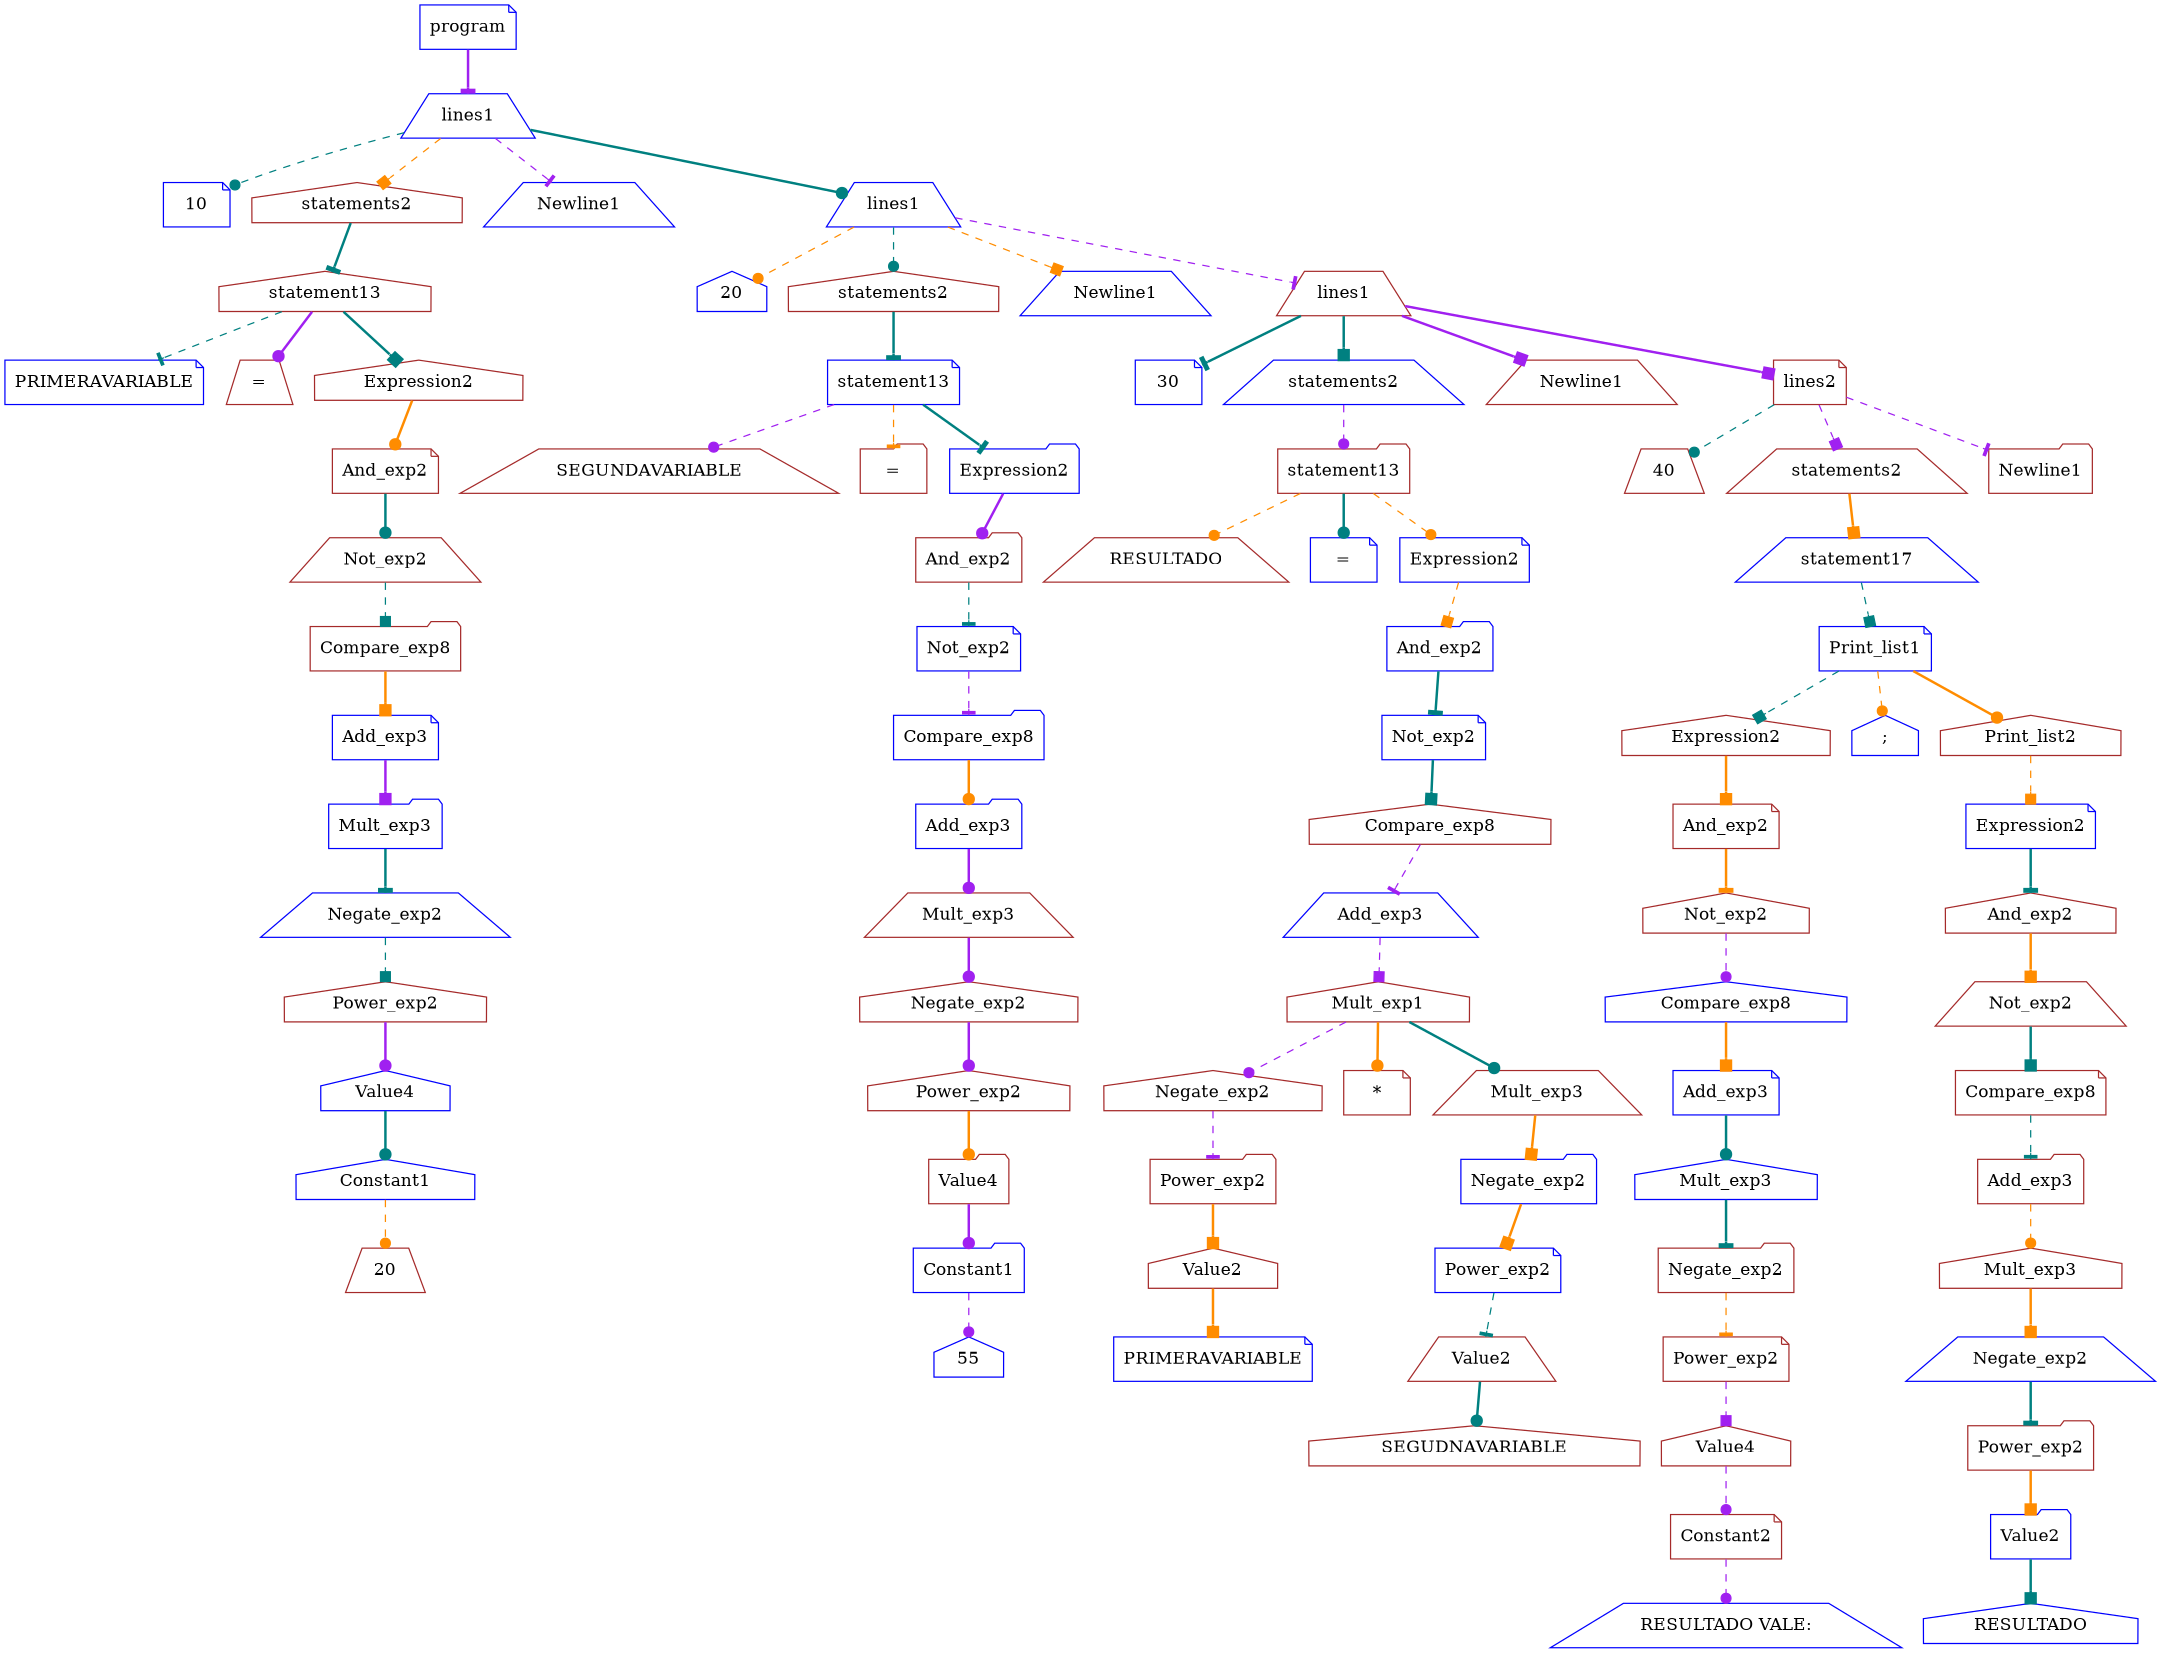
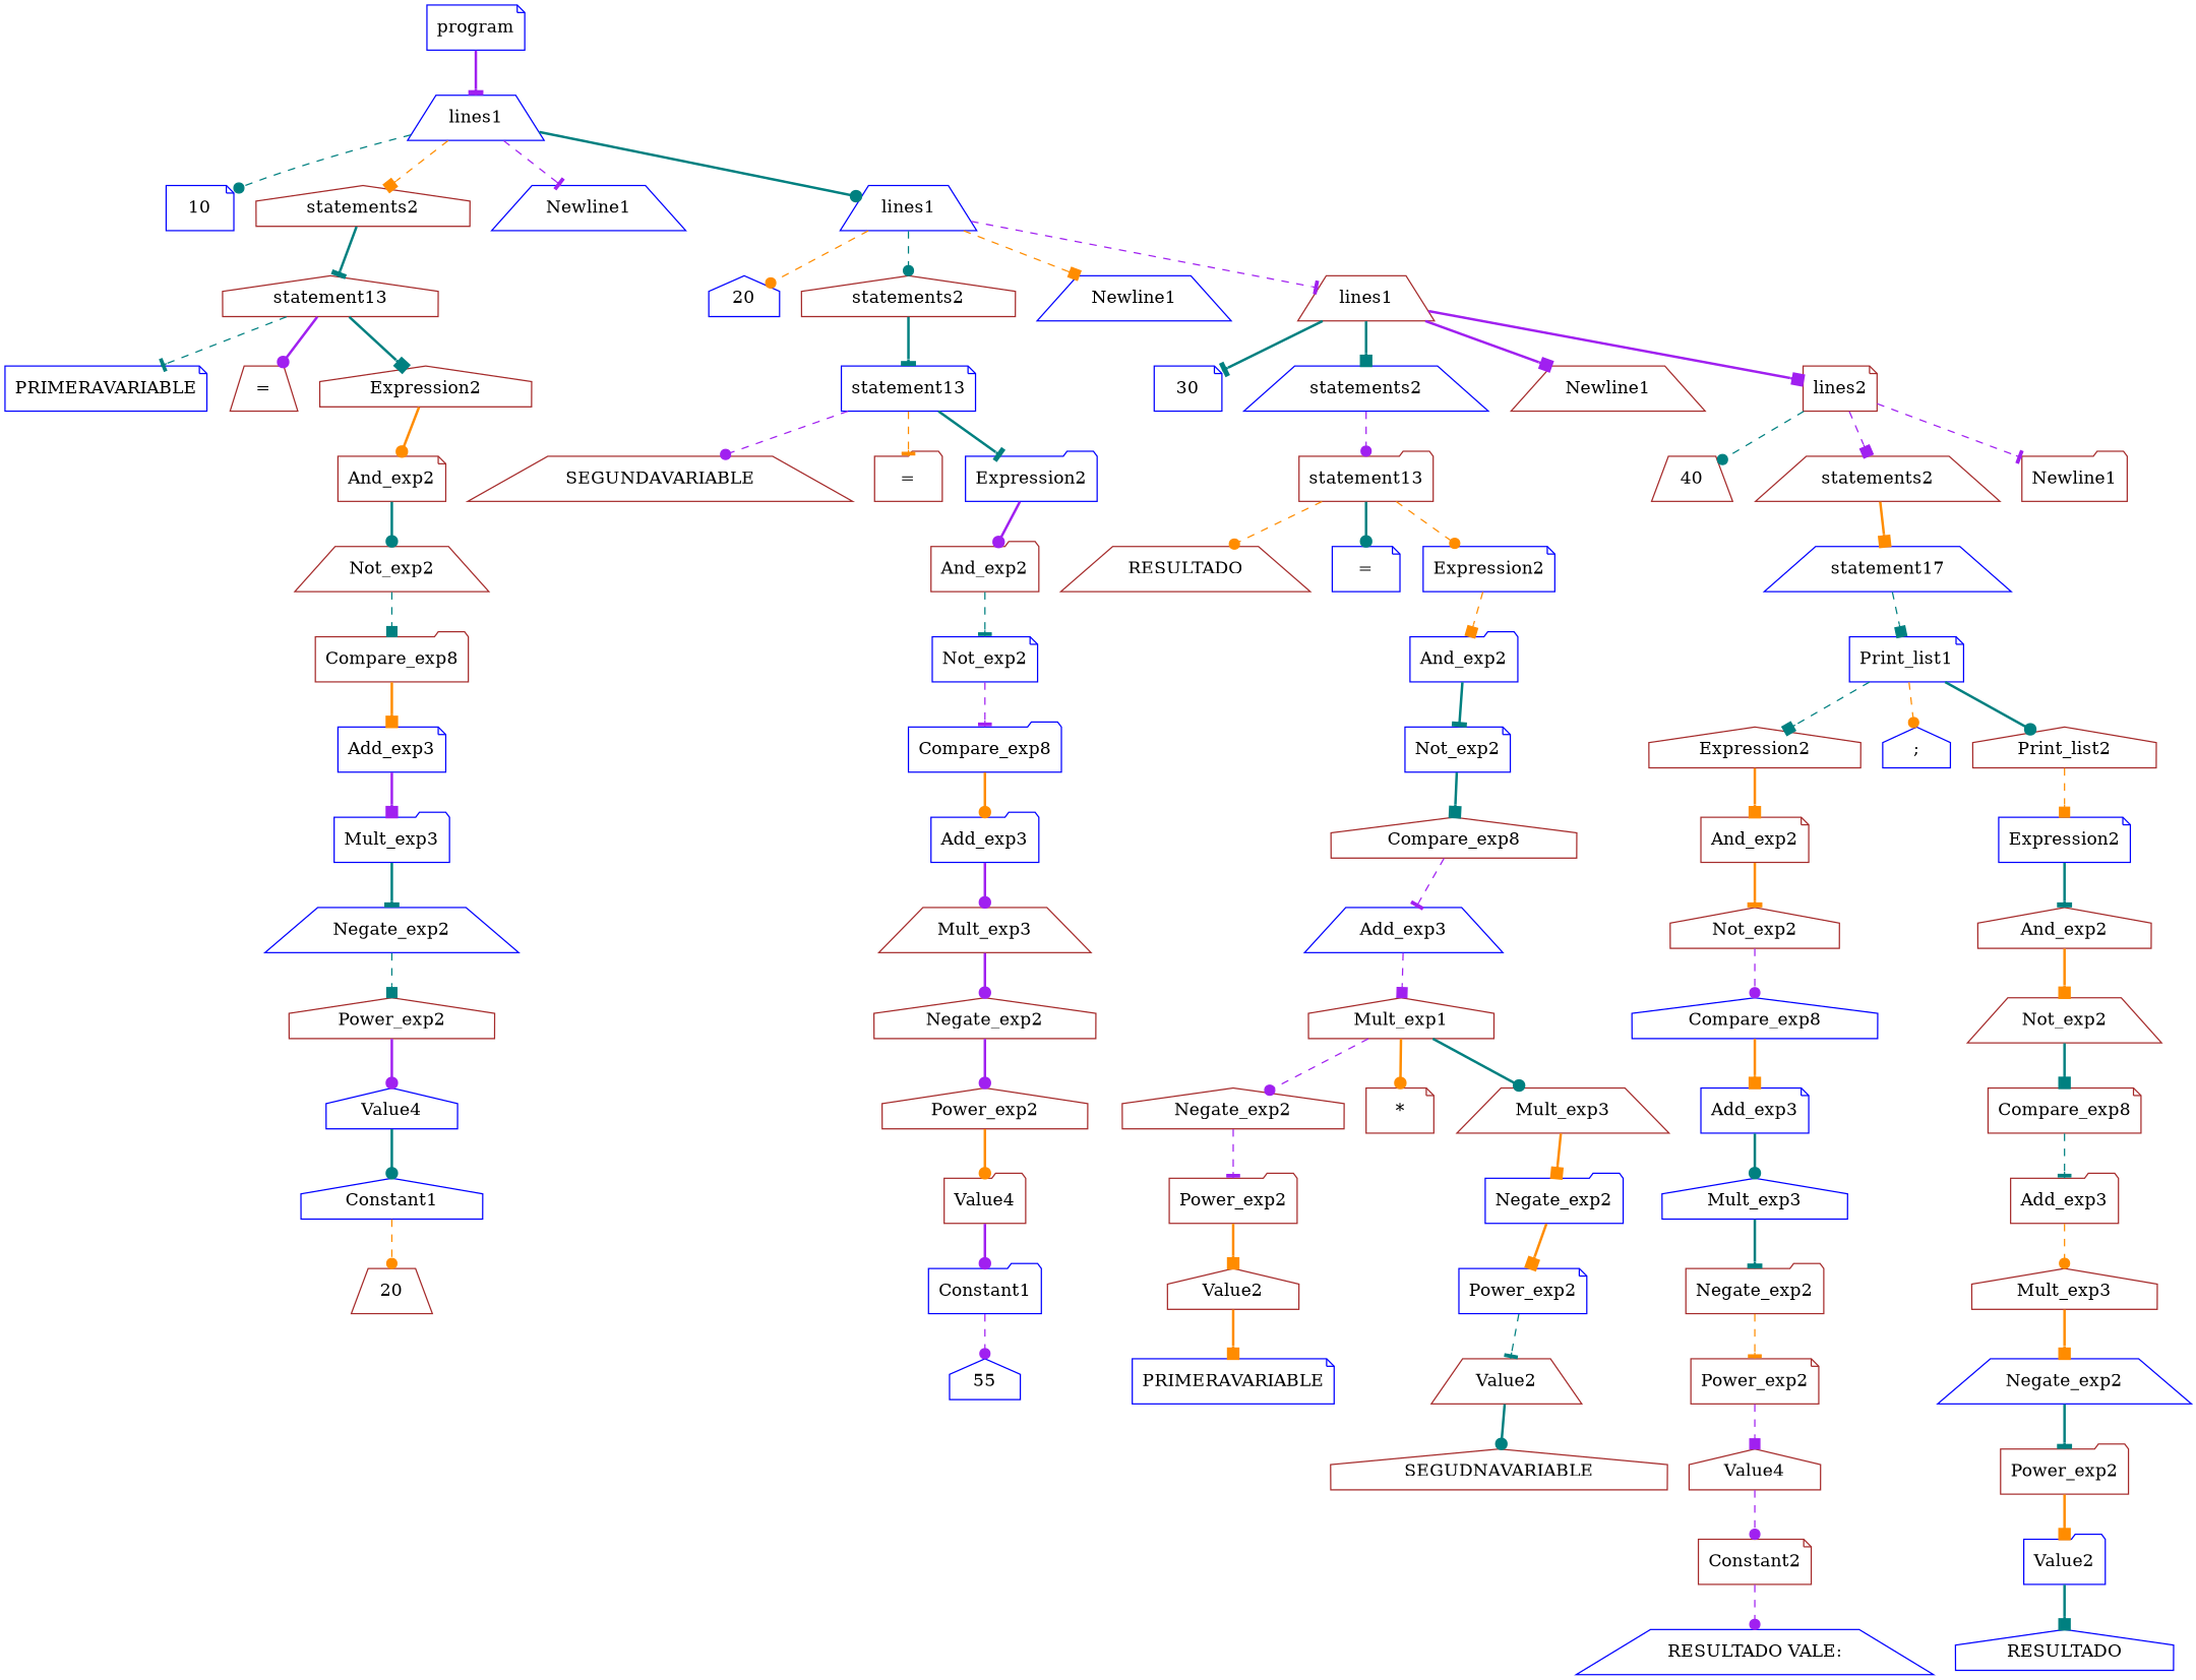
  digraph {
    node [color=brown shape=house]
    edge [arrowhead=dot color=teal style=bold]
    n1 [color=blue label=10 shape=note]
    n2 [color=blue label=PRIMERAVARIABLE shape=note]
    n3 [label="=" shape=trapezium]
    n4 [label=20 shape=trapezium]
    n5 [color=blue label=Constant1]
    n6 [color=blue label=Value4]
    n7 [label=Power_exp2]
    n8 [color=blue label=Negate_exp2 shape=trapezium]
    n9 [color=blue label=Mult_exp3 shape=folder]
    n10 [color=blue label=Add_exp3 shape=note]
    n11 [label=Compare_exp8 shape=folder]
    n12 [label=Not_exp2 shape=trapezium]
    n13 [label=And_exp2 shape=note]
    n14 [label=Expression2]
    n15 [label=statement13]
    n16 [label=statements2]
    n17 [color=blue label=Newline1 shape=trapezium]
    n18 [color=blue label=20]
    n19 [label=SEGUNDAVARIABLE shape=trapezium]
    n20 [label="=" shape=folder]
    n21 [color=blue label=55]
    n22 [color=blue label=Constant1 shape=folder]
    n23 [label=Value4 shape=folder]
    n24 [label=Power_exp2]
    n25 [label=Negate_exp2]
    n26 [label=Mult_exp3 shape=trapezium]
    n27 [color=blue label=Add_exp3 shape=folder]
    n28 [color=blue label=Compare_exp8 shape=folder]
    n29 [color=blue label=Not_exp2 shape=note]
    n30 [label=And_exp2 shape=folder]
    n31 [color=blue label=Expression2 shape=folder]
    n32 [color=blue label=statement13 shape=note]
    n33 [label=statements2]
    n34 [color=blue label=Newline1 shape=trapezium]
    n35 [color=blue label=30 shape=note]
    n36 [label=RESULTADO shape=trapezium]
    n37 [color=blue label="=" shape=note]
    n38 [color=blue label=PRIMERAVARIABLE shape=note]
    n39 [label=Value2]
    n40 [label=Power_exp2 shape=folder]
    n41 [label=Negate_exp2]
    n42 [label="*" shape=note]
    n43 [label=SEGUDNAVARIABLE]
    n44 [label=Value2 shape=trapezium]
    n45 [color=blue label=Power_exp2 shape=note]
    n46 [color=blue label=Negate_exp2 shape=folder]
    n47 [label=Mult_exp3 shape=trapezium]
    n48 [label=Mult_exp1]
    n49 [color=blue label=Add_exp3 shape=trapezium]
    n50 [label=Compare_exp8]
    n51 [color=blue label=Not_exp2 shape=note]
    n52 [color=blue label=And_exp2 shape=folder]
    n53 [color=blue label=Expression2 shape=note]
    n54 [label=statement13 shape=folder]
    n55 [color=blue label=statements2 shape=trapezium]
    n56 [label=Newline1 shape=trapezium]
    n57 [label=40 shape=trapezium]
    n58 [color=blue label="RESULTADO VALE:" shape=trapezium]
    n59 [label=Constant2 shape=note]
    n60 [label=Value4]
    n61 [label=Power_exp2 shape=note]
    n62 [label=Negate_exp2 shape=folder]
    n63 [color=blue label=Mult_exp3]
    n64 [color=blue label=Add_exp3 shape=note]
    n65 [color=blue label=Compare_exp8]
    n66 [label=Not_exp2]
    n67 [label=And_exp2 shape=note]
    n68 [label=Expression2]
    n69 [color=blue label=";"]
    n70 [color=blue label=RESULTADO]
    n71 [color=blue label=Value2 shape=folder]
    n72 [label=Power_exp2 shape=folder]
    n73 [color=blue label=Negate_exp2 shape=trapezium]
    n74 [label=Mult_exp3]
    n75 [label=Add_exp3 shape=folder]
    n76 [label=Compare_exp8 shape=note]
    n77 [label=Not_exp2 shape=trapezium]
    n78 [label=And_exp2]
    n79 [color=blue label=Expression2 shape=note]
    n80 [label=Print_list2]
    n81 [color=blue label=Print_list1 shape=note]
    n82 [color=blue label=statement17 shape=trapezium]
    n83 [label=statements2 shape=trapezium]
    n84 [label=Newline1 shape=folder]
    n85 [label=lines2 shape=note]
    n86 [label=lines1 shape=trapezium]
    n87 [color=blue label=lines1 shape=trapezium]
    n88 [color=blue label=lines1 shape=trapezium]
    n89 [color=blue label=program shape=note]
    n5 -> n4 [color=darkorange style=dashed]
    n6 -> n5
    n7 -> n6 [color=purple]
    n8 -> n7 [arrowhead=box style=dashed]
    n9 -> n8 [arrowhead=tee]
    n10 -> n9 [arrowhead=box color=purple]
    n11 -> n10 [arrowhead=box color=darkorange]
    n12 -> n11 [arrowhead=box style=dashed]
    n13 -> n12
    n14 -> n13 [color=darkorange]
    n15 -> n2 [arrowhead=tee style=dashed]
    n15 -> n3 [color=purple]
    n15 -> n14 [arrowhead=box]
    n16 -> n15 [arrowhead=tee]
    n22 -> n21 [color=purple style=dashed]
    n23 -> n22 [color=purple]
    n24 -> n23 [color=darkorange]
    n25 -> n24 [color=purple]
    n26 -> n25 [color=purple]
    n27 -> n26 [color=purple]
    n28 -> n27 [color=darkorange]
    n29 -> n28 [arrowhead=tee color=purple style=dashed]
    n30 -> n29 [arrowhead=tee style=dashed]
    n31 -> n30 [color=purple]
    n32 -> n19 [color=purple style=dashed]
    n32 -> n20 [arrowhead=tee color=darkorange style=dashed]
    n32 -> n31 [arrowhead=tee]
    n33 -> n32 [arrowhead=tee]
    n39 -> n38 [arrowhead=box color=darkorange]
    n40 -> n39 [arrowhead=box color=darkorange]
    n41 -> n40 [arrowhead=tee color=purple style=dashed]
    n44 -> n43
    n45 -> n44 [arrowhead=tee style=dashed]
    n46 -> n45 [arrowhead=box color=darkorange]
    n47 -> n46 [arrowhead=box color=darkorange]
    n48 -> n41 [color=purple style=dashed]
    n48 -> n42 [color=darkorange]
    n48 -> n47
    n49 -> n48 [arrowhead=box color=purple style=dashed]
    n50 -> n49 [arrowhead=tee color=purple style=dashed]
    n51 -> n50 [arrowhead=box]
    n52 -> n51 [arrowhead=tee]
    n53 -> n52 [arrowhead=box color=darkorange style=dashed]
    n54 -> n36 [color=darkorange style=dashed]
    n54 -> n37
    n54 -> n53 [color=darkorange style=dashed]
    n55 -> n54 [color=purple style=dashed]
    n59 -> n58 [color=purple style=dashed]
    n60 -> n59 [color=purple style=dashed]
    n61 -> n60 [arrowhead=box color=purple style=dashed]
    n62 -> n61 [arrowhead=tee color=darkorange style=dashed]
    n63 -> n62 [arrowhead=tee]
    n64 -> n63
    n65 -> n64 [arrowhead=box color=darkorange]
    n66 -> n65 [color=purple style=dashed]
    n67 -> n66 [arrowhead=tee color=darkorange]
    n68 -> n67 [arrowhead=box color=darkorange]
    n71 -> n70 [arrowhead=box]
    n72 -> n71 [arrowhead=box color=darkorange]
    n73 -> n72 [arrowhead=tee]
    n74 -> n73 [arrowhead=box color=darkorange]
    n75 -> n74 [color=darkorange style=dashed]
    n76 -> n75 [arrowhead=tee style=dashed]
    n77 -> n76 [arrowhead=box]
    n78 -> n77 [arrowhead=box color=darkorange]
    n79 -> n78 [arrowhead=tee]
    n80 -> n79 [arrowhead=box color=darkorange style=dashed]
    n81 -> n68 [arrowhead=box style=dashed]
    n81 -> n69 [color=darkorange style=dashed]
-   n81 -> n80 [color=darkorange]
+   n81 -> n80
    n82 -> n81 [arrowhead=box style=dashed]
    n83 -> n82 [arrowhead=box color=darkorange]
    n85 -> n57 [style=dashed]
    n85 -> n83 [arrowhead=box color=purple style=dashed]
    n85 -> n84 [arrowhead=tee color=purple style=dashed]
    n86 -> n35 [arrowhead=tee]
    n86 -> n55 [arrowhead=box]
    n86 -> n56 [arrowhead=box color=purple]
    n86 -> n85 [arrowhead=box color=purple]
    n87 -> n18 [color=darkorange style=dashed]
    n87 -> n33 [style=dashed]
    n87 -> n34 [arrowhead=box color=darkorange style=dashed]
    n87 -> n86 [arrowhead=tee color=purple style=dashed]
    n88 -> n1 [style=dashed]
    n88 -> n16 [arrowhead=box color=darkorange style=dashed]
    n88 -> n17 [arrowhead=tee color=purple style=dashed]
    n88 -> n87
    n89 -> n88 [arrowhead=tee color=purple]
  }
